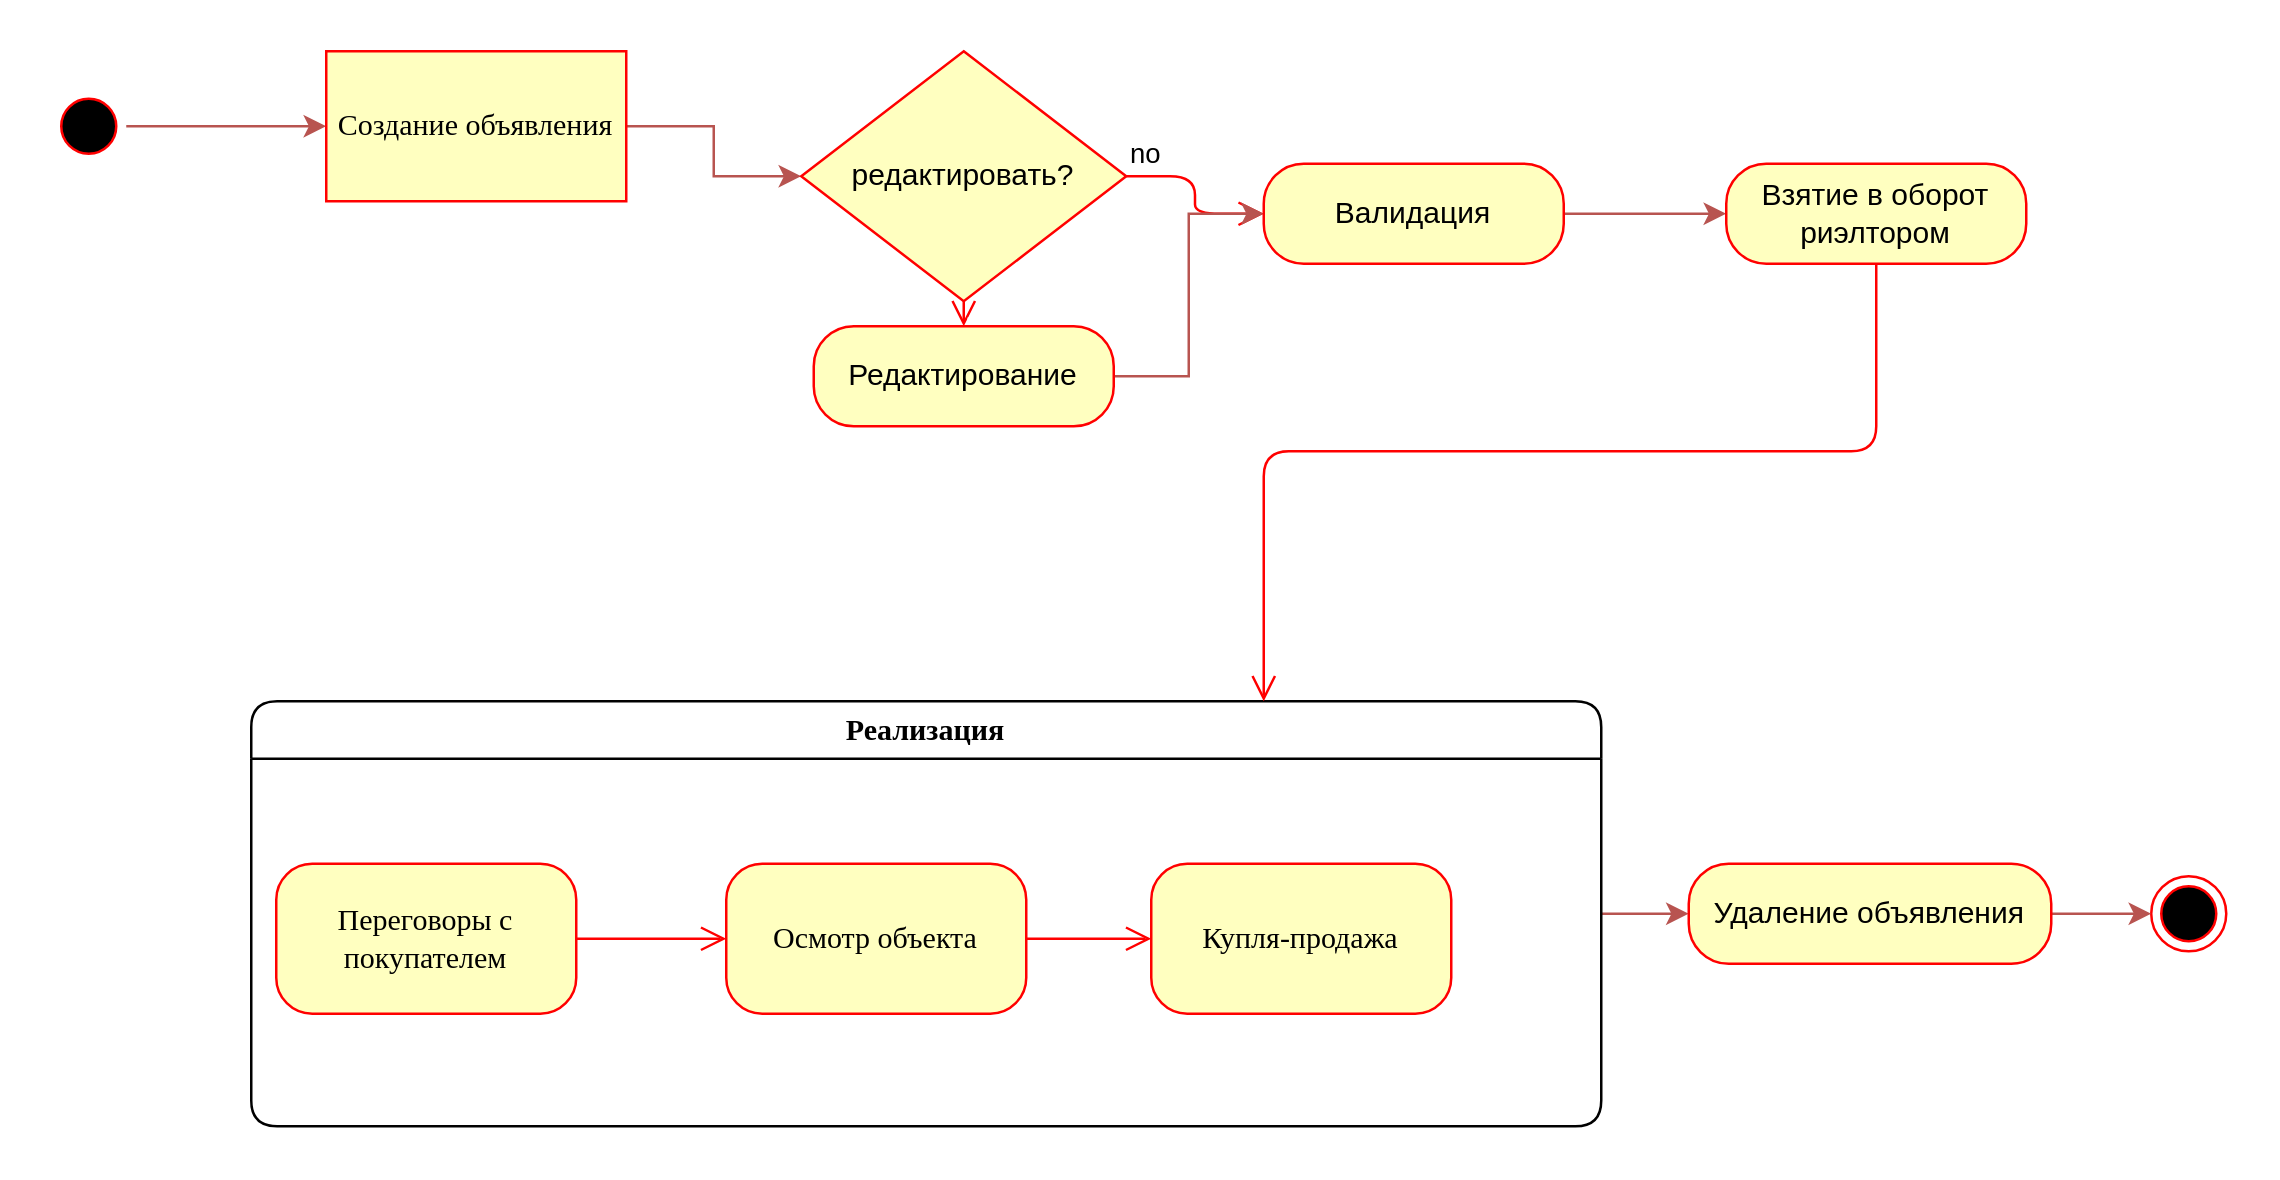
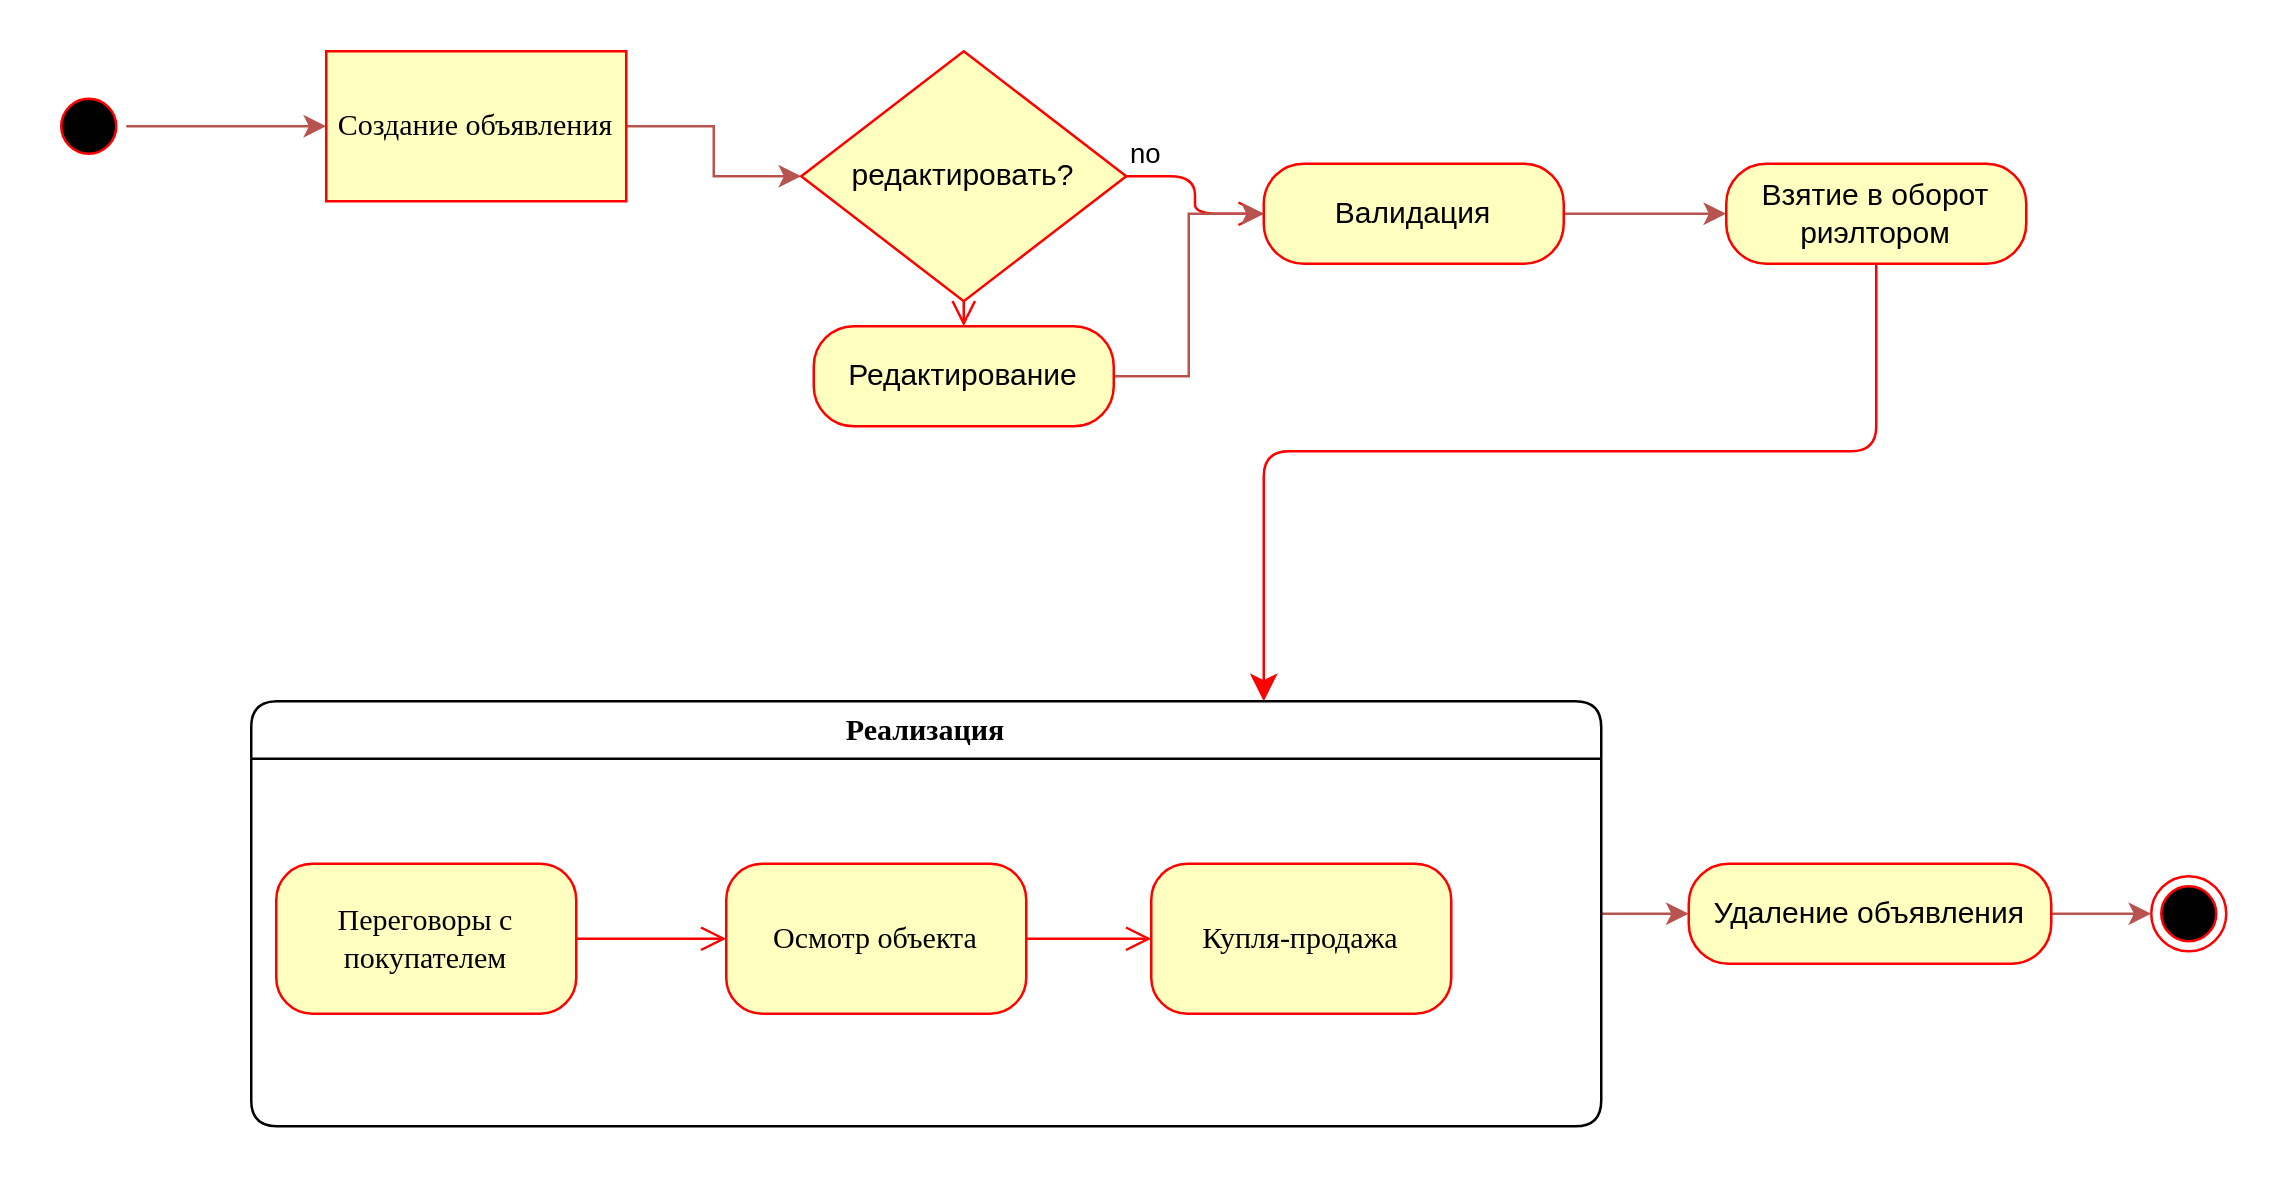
  <mxCell id="0" />
  <mxCell id="1" parent="0" />
  <mxCell id="2" style="edgeStyle=orthogonalEdgeStyle;rounded=0;orthogonalLoop=1;jettySize=auto;html=1;exitX=0.5;exitY=0;exitDx=0;exitDy=0;entryX=0;entryY=0.5;entryDx=0;entryDy=0;fillColor=#f8cecc;strokeColor=#b85450;" edge="1" parent="1" source="3" target="5"><mxGeometry relative="1" as="geometry" /></mxCell>
  <mxCell id="3" value="" style="ellipse;html=1;shape=startState;fillColor=#000000;strokeColor=#ff0000;rounded=1;shadow=0;comic=0;labelBackgroundColor=none;fontFamily=Verdana;fontSize=12;fontColor=#000000;align=center;direction=south;" parent="1" vertex="1"><mxGeometry x="20" y="35" width="30" height="30" as="geometry" /></mxCell>
  <mxCell id="4" style="edgeStyle=orthogonalEdgeStyle;rounded=0;orthogonalLoop=1;jettySize=auto;html=1;exitX=1;exitY=0.5;exitDx=0;exitDy=0;entryX=0;entryY=0.5;entryDx=0;entryDy=0;fillColor=#f8cecc;strokeColor=#b85450;" edge="1" parent="1" source="5" target="13"><mxGeometry relative="1" as="geometry" /></mxCell>
  <mxCell id="5" value="Создание объявления" style="whiteSpace=wrap;html=1;arcSize=24;fillColor=#ffffc0;strokeColor=#ff0000;shadow=0;comic=0;labelBackgroundColor=none;fontFamily=Verdana;fontSize=12;fontColor=#000000;align=center;rounded=0;" parent="1" vertex="1"><mxGeometry x="130" y="20" width="120" height="60" as="geometry" /></mxCell>
  <mxCell id="6" style="edgeStyle=orthogonalEdgeStyle;rounded=0;orthogonalLoop=1;jettySize=auto;html=1;exitX=1;exitY=0.5;exitDx=0;exitDy=0;fillColor=#f8cecc;strokeColor=#b85450;" edge="1" parent="1" source="7" target="24"><mxGeometry relative="1" as="geometry" /></mxCell>
  <mxCell id="7" value="Реализация" style="swimlane;whiteSpace=wrap;html=1;rounded=1;shadow=0;comic=0;labelBackgroundColor=none;strokeWidth=1;fontFamily=Verdana;fontSize=12;align=center;" parent="1" vertex="1"><mxGeometry x="100" y="280" width="540" height="170" as="geometry" /></mxCell>
  <mxCell id="8" style="edgeStyle=elbowEdgeStyle;html=1;labelBackgroundColor=none;endArrow=open;endSize=8;strokeColor=#ff0000;fontFamily=Verdana;fontSize=12;align=left;" parent="7" source="9" target="11" edge="1"><mxGeometry relative="1" as="geometry" /></mxCell>
  <mxCell id="9" value="Переговоры с покупателем" style="rounded=1;whiteSpace=wrap;html=1;arcSize=24;fillColor=#ffffc0;strokeColor=#ff0000;shadow=0;comic=0;labelBackgroundColor=none;fontFamily=Verdana;fontSize=12;fontColor=#000000;align=center;" parent="7" vertex="1"><mxGeometry x="10" y="65" width="120" height="60" as="geometry" /></mxCell>
  <mxCell id="10" style="edgeStyle=elbowEdgeStyle;html=1;labelBackgroundColor=none;endArrow=open;endSize=8;strokeColor=#ff0000;fontFamily=Verdana;fontSize=12;align=left;" parent="7" source="11" target="12" edge="1"><mxGeometry relative="1" as="geometry" /></mxCell>
  <mxCell id="11" value="Осмотр объекта" style="rounded=1;whiteSpace=wrap;html=1;arcSize=24;fillColor=#ffffc0;strokeColor=#ff0000;shadow=0;comic=0;labelBackgroundColor=none;fontFamily=Verdana;fontSize=12;fontColor=#000000;align=center;" parent="7" vertex="1"><mxGeometry x="190" y="65" width="120" height="60" as="geometry" /></mxCell>
  <mxCell id="12" value="Купля-продажа" style="rounded=1;whiteSpace=wrap;html=1;arcSize=24;fillColor=#ffffc0;strokeColor=#ff0000;shadow=0;comic=0;labelBackgroundColor=none;fontFamily=Verdana;fontSize=12;fontColor=#000000;align=center;" parent="7" vertex="1"><mxGeometry x="360" y="65" width="120" height="60" as="geometry" /></mxCell>
  <mxCell id="13" value="редактировать?" style="rhombus;whiteSpace=wrap;html=1;fillColor=#ffffc0;strokeColor=#ff0000;" vertex="1" parent="1"><mxGeometry x="320" y="20" width="130" height="100" as="geometry" /></mxCell>
  <mxCell id="14" value="no" style="edgeStyle=orthogonalEdgeStyle;html=1;align=left;verticalAlign=bottom;endArrow=open;endSize=8;strokeColor=#ff0000;entryX=0;entryY=0.5;entryDx=0;entryDy=0;" edge="1" source="13" parent="1" target="19"><mxGeometry x="-1" relative="1" as="geometry"><mxPoint x="470" y="140" as="targetPoint" /></mxGeometry></mxCell>
  <mxCell id="15" value="yes" style="edgeStyle=orthogonalEdgeStyle;html=1;align=left;verticalAlign=top;endArrow=open;endSize=8;strokeColor=#ff0000;entryX=0.5;entryY=0;entryDx=0;entryDy=0;" edge="1" source="13" parent="1" target="17"><mxGeometry x="-1" relative="1" as="geometry"><mxPoint x="385" y="120" as="targetPoint" /></mxGeometry></mxCell>
  <mxCell id="16" style="edgeStyle=orthogonalEdgeStyle;rounded=0;orthogonalLoop=1;jettySize=auto;html=1;exitX=1;exitY=0.5;exitDx=0;exitDy=0;entryX=0;entryY=0.5;entryDx=0;entryDy=0;fillColor=#f8cecc;strokeColor=#b85450;" edge="1" parent="1" source="17" target="19"><mxGeometry relative="1" as="geometry" /></mxCell>
  <mxCell id="17" value="Редактирование" style="rounded=1;whiteSpace=wrap;html=1;arcSize=40;fontColor=#000000;fillColor=#ffffc0;strokeColor=#ff0000;" vertex="1" parent="1"><mxGeometry x="325" y="130" width="120" height="40" as="geometry" /></mxCell>
  <mxCell id="18" style="edgeStyle=orthogonalEdgeStyle;rounded=0;orthogonalLoop=1;jettySize=auto;html=1;exitX=1;exitY=0.5;exitDx=0;exitDy=0;entryX=0;entryY=0.5;entryDx=0;entryDy=0;fillColor=#f8cecc;strokeColor=#b85450;" edge="1" parent="1" source="19" target="20"><mxGeometry relative="1" as="geometry" /></mxCell>
  <mxCell id="19" value="Валидация" style="rounded=1;whiteSpace=wrap;html=1;arcSize=40;fontColor=#000000;fillColor=#ffffc0;strokeColor=#ff0000;" vertex="1" parent="1"><mxGeometry x="505" y="65" width="120" height="40" as="geometry" /></mxCell>
  <mxCell id="20" value="Взятие в оборот риэлтором" style="rounded=1;whiteSpace=wrap;html=1;arcSize=40;fontColor=#000000;fillColor=#ffffc0;strokeColor=#ff0000;" vertex="1" parent="1"><mxGeometry x="690" y="65" width="120" height="40" as="geometry" /></mxCell>
- <mxCell id="21" value="" style="edgeStyle=orthogonalEdgeStyle;html=1;verticalAlign=bottom;endArrow=open;endSize=8;strokeColor=#ff0000;entryX=0.75;entryY=0;entryDx=0;entryDy=0;" edge="1" source="20" parent="1" target="7"><mxGeometry relative="1" as="geometry"><mxPoint x="750" y="165" as="targetPoint" /><Array as="points"><mxPoint x="750" y="180" /><mxPoint x="505" y="180" /></Array></mxGeometry></mxCell>
+ <mxCell id="21" value="" style="edgeStyle=orthogonalEdgeStyle;html=1;verticalAlign=bottom;endArrow=classic;endSize=8;strokeColor=#ff0000;entryX=0.75;entryY=0;entryDx=0;entryDy=0;" edge="1" source="20" parent="1" target="7"><mxGeometry relative="1" as="geometry"><mxPoint x="750" y="165" as="targetPoint" /><Array as="points"><mxPoint x="750" y="180" /><mxPoint x="505" y="180" /></Array></mxGeometry></mxCell>
  <mxCell id="22" value="" style="ellipse;html=1;shape=endState;fillColor=#000000;strokeColor=#ff0000;rounded=1;shadow=0;comic=0;labelBackgroundColor=none;fontFamily=Verdana;fontSize=12;fontColor=#000000;align=center;" parent="1" vertex="1"><mxGeometry x="860" y="350" width="30" height="30" as="geometry" /></mxCell>
  <mxCell id="23" style="edgeStyle=orthogonalEdgeStyle;rounded=0;orthogonalLoop=1;jettySize=auto;html=1;exitX=1;exitY=0.5;exitDx=0;exitDy=0;entryX=0;entryY=0.5;entryDx=0;entryDy=0;fillColor=#f8cecc;strokeColor=#b85450;" edge="1" parent="1" source="24" target="22"><mxGeometry relative="1" as="geometry" /></mxCell>
  <mxCell id="24" value="Удаление объявления" style="rounded=1;whiteSpace=wrap;html=1;arcSize=40;fontColor=#000000;fillColor=#ffffc0;strokeColor=#ff0000;" vertex="1" parent="1"><mxGeometry x="675" y="345" width="145" height="40" as="geometry" /></mxCell>
